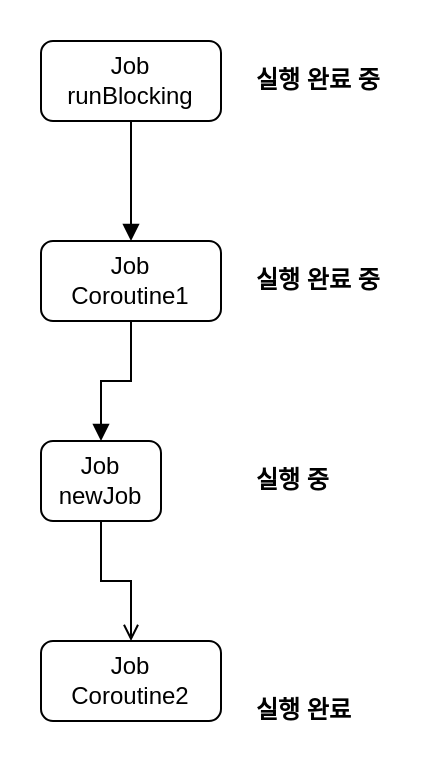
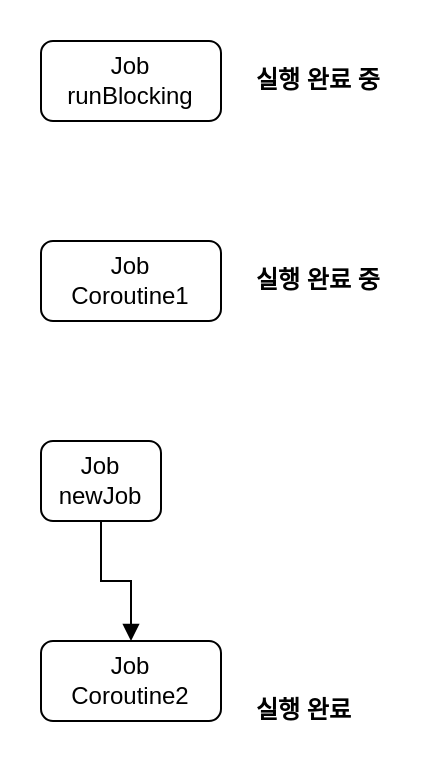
  <mxCell id="0" />
  <mxCell id="1" parent="0" />
- <mxCell id="2" style="edgeStyle=orthogonalEdgeStyle;rounded=0;orthogonalLoop=1;jettySize=auto;html=1;entryX=0.5;entryY=0;entryDx=0;entryDy=0;endArrow=block;endFill=1;" edge="1" parent="1" source="3" target="5"><mxGeometry relative="1" as="geometry" /></mxCell>
  <mxCell id="3" value="Job&lt;div&gt;runBlocking&lt;/div&gt;" style="rounded=1;whiteSpace=wrap;html=1;" vertex="1" parent="1"><mxGeometry x="20" y="20" width="90" height="40" as="geometry" /></mxCell>
- <mxCell id="4" style="edgeStyle=orthogonalEdgeStyle;rounded=0;orthogonalLoop=1;jettySize=auto;html=1;entryX=0.5;entryY=0;entryDx=0;entryDy=0;endArrow=block;endFill=1;" edge="1" parent="1" source="5" target="7"><mxGeometry relative="1" as="geometry" /></mxCell>
  <mxCell id="5" value="Job&lt;div&gt;Coroutine1&lt;/div&gt;" style="rounded=1;whiteSpace=wrap;html=1;" vertex="1" parent="1"><mxGeometry x="20" y="120" width="90" height="40" as="geometry" /></mxCell>
- <mxCell id="6" style="edgeStyle=orthogonalEdgeStyle;rounded=0;orthogonalLoop=1;jettySize=auto;html=1;endArrow=open;endFill=1;" edge="1" parent="1" source="7" target="8"><mxGeometry relative="1" as="geometry" /></mxCell>
+ <mxCell id="6" style="edgeStyle=orthogonalEdgeStyle;rounded=0;orthogonalLoop=1;jettySize=auto;html=1;endArrow=block;endFill=1;" edge="1" parent="1" source="7" target="8"><mxGeometry relative="1" as="geometry" /></mxCell>
  <mxCell id="7" value="Job&lt;div&gt;newJob&lt;/div&gt;" style="rounded=1;whiteSpace=wrap;html=1;" vertex="1" parent="1"><mxGeometry x="20" y="220" width="60" height="40" as="geometry" /></mxCell>
  <mxCell id="8" value="Job&lt;div&gt;Coroutine2&lt;/div&gt;" style="rounded=1;whiteSpace=wrap;html=1;" vertex="1" parent="1"><mxGeometry x="20" y="320" width="90" height="40" as="geometry" /></mxCell>
  <mxCell id="9" value="실행 완료 중" style="text;html=1;align=left;verticalAlign=middle;whiteSpace=wrap;rounded=0;fontStyle=1" vertex="1" parent="1"><mxGeometry x="126" y="25" width="70" height="30" as="geometry" /></mxCell>
  <mxCell id="10" value="실행 완료 중" style="text;html=1;align=left;verticalAlign=middle;whiteSpace=wrap;rounded=0;fontStyle=1" vertex="1" parent="1"><mxGeometry x="126" y="125" width="70" height="30" as="geometry" /></mxCell>
- <mxCell id="11" value="실행 중" style="text;html=1;align=left;verticalAlign=middle;whiteSpace=wrap;rounded=0;fontStyle=1" vertex="1" parent="1"><mxGeometry x="126" y="225" width="70" height="30" as="geometry" /></mxCell>
  <mxCell id="12" value="실행 완료" style="text;html=1;align=left;verticalAlign=middle;whiteSpace=wrap;rounded=0;fontStyle=1" vertex="1" parent="1"><mxGeometry x="126" y="340" width="70" height="30" as="geometry" /></mxCell>
